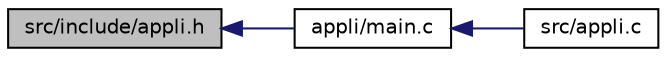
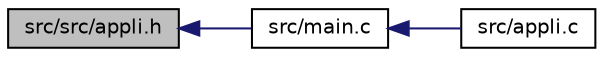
  digraph {
    rankdir=LR
    node [color=black fillcolor=white fontname=Helvetica fontsize=10 shape=record style=filled]
    edge [color=midnightblue dir=back fontname=Helvetica fontsize=10 labelfontname=Helvetica labelfontsize=10 style=solid]
-   n1 [fillcolor=grey75 fontcolor=black height=0.2 label="src/include/appli.h" width=0.4]
-   n2 [height=0.2 label="appli/main.c" width=0.4]
+   n1 [fillcolor=grey75 fontcolor=black height=0.2 label="src/src/appli.h" width=0.4]
+   n2 [height=0.2 label="src/main.c" width=0.4]
    n3 [height=0.2 label="src/appli.c" width=0.4]
    n1 -> n2
    n2 -> n3
  }
